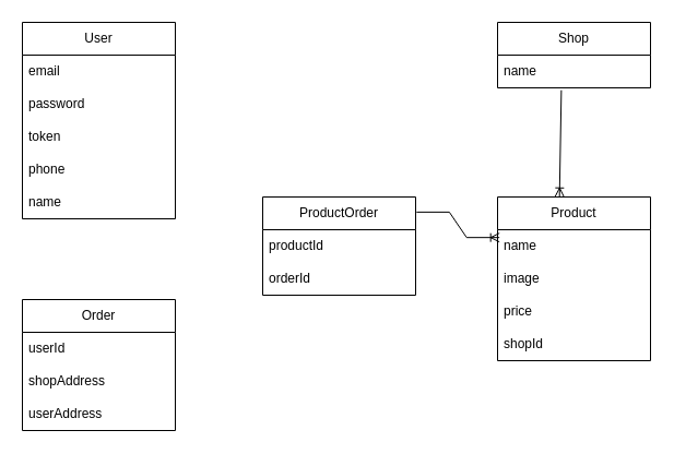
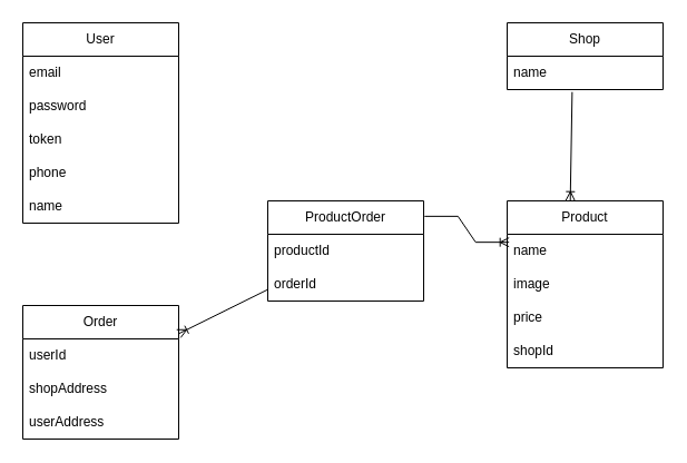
  <mxCell id="0" />
  <mxCell id="1" parent="0" />
  <mxCell id="2" value="User" style="swimlane;fontStyle=0;childLayout=stackLayout;horizontal=1;startSize=30;horizontalStack=0;resizeParent=1;resizeParentMax=0;resizeLast=0;collapsible=1;marginBottom=0;whiteSpace=wrap;html=1;" vertex="1" parent="1"><mxGeometry x="20" y="20" width="140" height="180" as="geometry" /></mxCell>
  <mxCell id="3" value="email&lt;br&gt;" style="text;strokeColor=none;fillColor=none;align=left;verticalAlign=middle;spacingLeft=4;spacingRight=4;overflow=hidden;points=[[0,0.5],[1,0.5]];portConstraint=eastwest;rotatable=0;whiteSpace=wrap;html=1;" vertex="1" parent="2"><mxGeometry y="30" width="140" height="30" as="geometry" /></mxCell>
  <mxCell id="4" value="password" style="text;strokeColor=none;fillColor=none;align=left;verticalAlign=middle;spacingLeft=4;spacingRight=4;overflow=hidden;points=[[0,0.5],[1,0.5]];portConstraint=eastwest;rotatable=0;whiteSpace=wrap;html=1;" vertex="1" parent="2"><mxGeometry y="60" width="140" height="30" as="geometry" /></mxCell>
  <mxCell id="5" value="token" style="text;strokeColor=none;fillColor=none;align=left;verticalAlign=middle;spacingLeft=4;spacingRight=4;overflow=hidden;points=[[0,0.5],[1,0.5]];portConstraint=eastwest;rotatable=0;whiteSpace=wrap;html=1;" vertex="1" parent="2"><mxGeometry y="90" width="140" height="30" as="geometry" /></mxCell>
  <mxCell id="6" value="phone" style="text;strokeColor=none;fillColor=none;align=left;verticalAlign=middle;spacingLeft=4;spacingRight=4;overflow=hidden;points=[[0,0.5],[1,0.5]];portConstraint=eastwest;rotatable=0;whiteSpace=wrap;html=1;" vertex="1" parent="2"><mxGeometry y="120" width="140" height="30" as="geometry" /></mxCell>
  <mxCell id="7" value="name" style="text;strokeColor=none;fillColor=none;align=left;verticalAlign=middle;spacingLeft=4;spacingRight=4;overflow=hidden;points=[[0,0.5],[1,0.5]];portConstraint=eastwest;rotatable=0;whiteSpace=wrap;html=1;" vertex="1" parent="2"><mxGeometry y="150" width="140" height="30" as="geometry" /></mxCell>
  <mxCell id="8" value="Shop" style="swimlane;fontStyle=0;childLayout=stackLayout;horizontal=1;startSize=30;horizontalStack=0;resizeParent=1;resizeParentMax=0;resizeLast=0;collapsible=1;marginBottom=0;whiteSpace=wrap;html=1;" vertex="1" parent="1"><mxGeometry x="455" y="20" width="140" height="60" as="geometry" /></mxCell>
  <mxCell id="9" value="name" style="text;strokeColor=none;fillColor=none;align=left;verticalAlign=middle;spacingLeft=4;spacingRight=4;overflow=hidden;points=[[0,0.5],[1,0.5]];portConstraint=eastwest;rotatable=0;whiteSpace=wrap;html=1;" vertex="1" parent="8"><mxGeometry y="30" width="140" height="30" as="geometry" /></mxCell>
  <mxCell id="10" value="Product" style="swimlane;fontStyle=0;childLayout=stackLayout;horizontal=1;startSize=30;horizontalStack=0;resizeParent=1;resizeParentMax=0;resizeLast=0;collapsible=1;marginBottom=0;whiteSpace=wrap;html=1;" vertex="1" parent="1"><mxGeometry x="455" y="180" width="140" height="150" as="geometry" /></mxCell>
  <mxCell id="11" value="name" style="text;strokeColor=none;fillColor=none;align=left;verticalAlign=middle;spacingLeft=4;spacingRight=4;overflow=hidden;points=[[0,0.5],[1,0.5]];portConstraint=eastwest;rotatable=0;whiteSpace=wrap;html=1;" vertex="1" parent="10"><mxGeometry y="30" width="140" height="30" as="geometry" /></mxCell>
  <mxCell id="12" value="image" style="text;strokeColor=none;fillColor=none;align=left;verticalAlign=middle;spacingLeft=4;spacingRight=4;overflow=hidden;points=[[0,0.5],[1,0.5]];portConstraint=eastwest;rotatable=0;whiteSpace=wrap;html=1;" vertex="1" parent="10"><mxGeometry y="60" width="140" height="30" as="geometry" /></mxCell>
  <mxCell id="13" value="price" style="text;strokeColor=none;fillColor=none;align=left;verticalAlign=middle;spacingLeft=4;spacingRight=4;overflow=hidden;points=[[0,0.5],[1,0.5]];portConstraint=eastwest;rotatable=0;whiteSpace=wrap;html=1;" vertex="1" parent="10"><mxGeometry y="90" width="140" height="30" as="geometry" /></mxCell>
  <mxCell id="14" value="shopId" style="text;strokeColor=none;fillColor=none;align=left;verticalAlign=middle;spacingLeft=4;spacingRight=4;overflow=hidden;points=[[0,0.5],[1,0.5]];portConstraint=eastwest;rotatable=0;whiteSpace=wrap;html=1;" vertex="1" parent="10"><mxGeometry y="120" width="140" height="30" as="geometry" /></mxCell>
  <mxCell id="15" value="Order" style="swimlane;fontStyle=0;childLayout=stackLayout;horizontal=1;startSize=30;horizontalStack=0;resizeParent=1;resizeParentMax=0;resizeLast=0;collapsible=1;marginBottom=0;whiteSpace=wrap;html=1;" vertex="1" parent="1"><mxGeometry x="20" y="274" width="140" height="120" as="geometry" /></mxCell>
  <mxCell id="16" value="userId" style="text;strokeColor=none;fillColor=none;align=left;verticalAlign=middle;spacingLeft=4;spacingRight=4;overflow=hidden;points=[[0,0.5],[1,0.5]];portConstraint=eastwest;rotatable=0;whiteSpace=wrap;html=1;" vertex="1" parent="15"><mxGeometry y="30" width="140" height="30" as="geometry" /></mxCell>
  <mxCell id="17" value="shopAddress" style="text;strokeColor=none;fillColor=none;align=left;verticalAlign=middle;spacingLeft=4;spacingRight=4;overflow=hidden;points=[[0,0.5],[1,0.5]];portConstraint=eastwest;rotatable=0;whiteSpace=wrap;html=1;" vertex="1" parent="15"><mxGeometry y="60" width="140" height="30" as="geometry" /></mxCell>
  <mxCell id="18" value="userAddress" style="text;strokeColor=none;fillColor=none;align=left;verticalAlign=middle;spacingLeft=4;spacingRight=4;overflow=hidden;points=[[0,0.5],[1,0.5]];portConstraint=eastwest;rotatable=0;whiteSpace=wrap;html=1;" vertex="1" parent="15"><mxGeometry y="90" width="140" height="30" as="geometry" /></mxCell>
  <mxCell id="19" value="ProductOrder" style="swimlane;fontStyle=0;childLayout=stackLayout;horizontal=1;startSize=30;horizontalStack=0;resizeParent=1;resizeParentMax=0;resizeLast=0;collapsible=1;marginBottom=0;whiteSpace=wrap;html=1;" vertex="1" parent="1"><mxGeometry x="240" y="180" width="140" height="90" as="geometry" /></mxCell>
  <mxCell id="20" value="productId" style="text;strokeColor=none;fillColor=none;align=left;verticalAlign=middle;spacingLeft=4;spacingRight=4;overflow=hidden;points=[[0,0.5],[1,0.5]];portConstraint=eastwest;rotatable=0;whiteSpace=wrap;html=1;" vertex="1" parent="19"><mxGeometry y="30" width="140" height="30" as="geometry" /></mxCell>
  <mxCell id="21" value="orderId" style="text;strokeColor=none;fillColor=none;align=left;verticalAlign=middle;spacingLeft=4;spacingRight=4;overflow=hidden;points=[[0,0.5],[1,0.5]];portConstraint=eastwest;rotatable=0;whiteSpace=wrap;html=1;" vertex="1" parent="19"><mxGeometry y="60" width="140" height="30" as="geometry" /></mxCell>
+ <mxCell id="22" value="" style="fontSize=12;html=1;endArrow=ERoneToMany;rounded=0;" edge="1" parent="1" source="19" target="15"><mxGeometry width="100" height="100" relative="1" as="geometry"><mxPoint x="210" y="330" as="sourcePoint" /><mxPoint x="310" y="230" as="targetPoint" /></mxGeometry></mxCell>
  <mxCell id="23" value="" style="edgeStyle=entityRelationEdgeStyle;fontSize=12;html=1;endArrow=ERoneToMany;rounded=0;entryX=0.012;entryY=0.239;entryDx=0;entryDy=0;entryPerimeter=0;exitX=1.006;exitY=0.154;exitDx=0;exitDy=0;exitPerimeter=0;" edge="1" parent="1" source="19" target="11"><mxGeometry width="100" height="100" relative="1" as="geometry"><mxPoint x="210" y="330" as="sourcePoint" /><mxPoint x="310" y="230" as="targetPoint" /></mxGeometry></mxCell>
  <mxCell id="24" value="" style="fontSize=12;html=1;endArrow=ERoneToMany;rounded=0;entryX=0.405;entryY=-0.002;entryDx=0;entryDy=0;entryPerimeter=0;exitX=0.417;exitY=1.072;exitDx=0;exitDy=0;exitPerimeter=0;" edge="1" parent="1" source="9" target="10"><mxGeometry width="100" height="100" relative="1" as="geometry"><mxPoint x="210" y="330" as="sourcePoint" /><mxPoint x="310" y="230" as="targetPoint" /></mxGeometry></mxCell>
